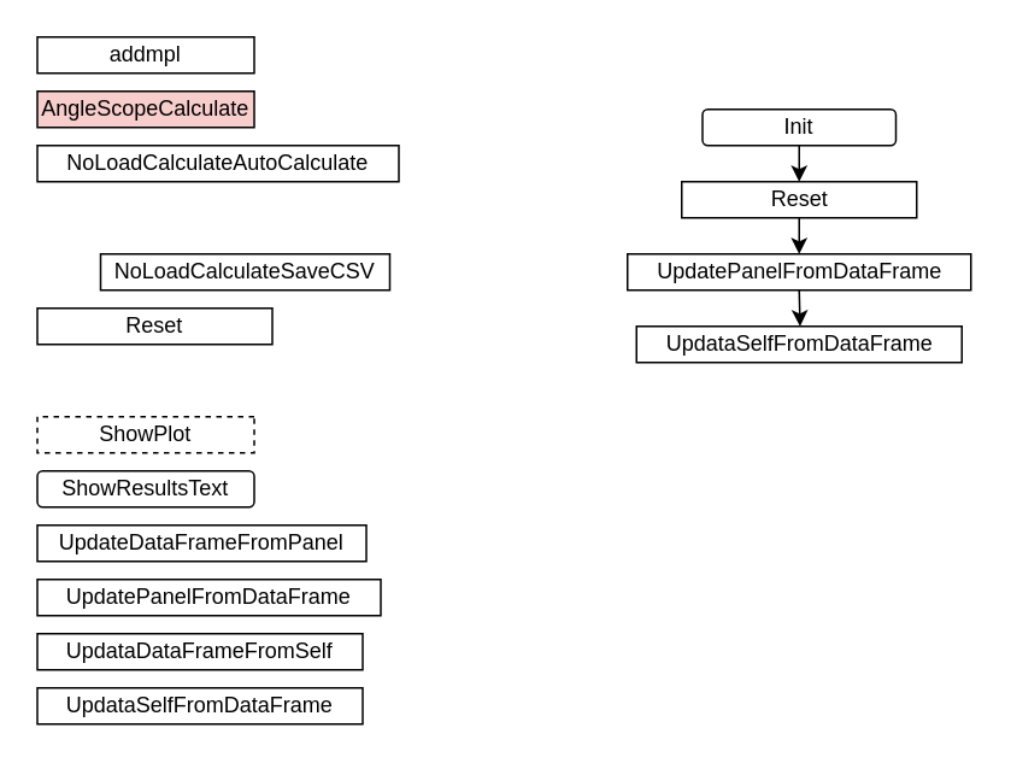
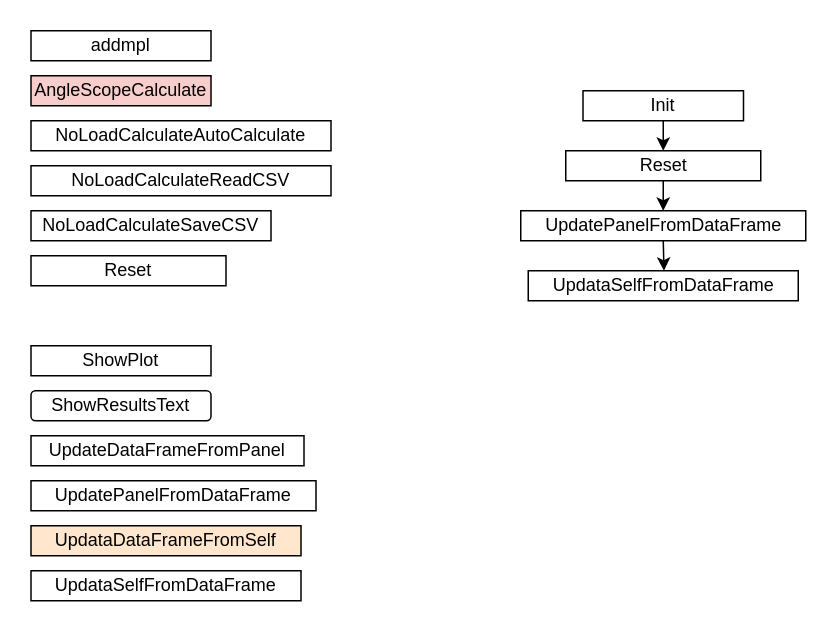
  <mxCell id="0" />
  <mxCell id="1" parent="0" />
  <mxCell id="2" value="addmpl" style="rounded=0;whiteSpace=wrap;html=1;flipV=0;flipH=1;" parent="1" vertex="1"><mxGeometry x="20" y="20" width="120" height="20" as="geometry" /></mxCell>
  <mxCell id="3" value="AngleScopeCalculate" style="rounded=0;whiteSpace=wrap;html=1;flipV=0;flipH=1;fillColor=#f8cecc;" parent="1" vertex="1"><mxGeometry x="20" y="50" width="120" height="20" as="geometry" /></mxCell>
  <mxCell id="4" value="NoLoadCalculateAutoCalculate" style="rounded=0;whiteSpace=wrap;html=1;flipV=0;flipH=1;" parent="1" vertex="1"><mxGeometry x="20" y="80" width="200" height="20" as="geometry" /></mxCell>
- <mxCell id="5" value="NoLoadCalculateSaveCSV" style="rounded=0;whiteSpace=wrap;html=1;flipV=0;flipH=1;" parent="1" vertex="1"><mxGeometry x="55" y="140" width="160" height="20" as="geometry" /></mxCell>
+ <mxCell id="5" value="NoLoadCalculateSaveCSV" style="rounded=0;whiteSpace=wrap;html=1;flipV=0;flipH=1;" parent="1" vertex="1"><mxGeometry x="20" y="140" width="160" height="20" as="geometry" /></mxCell>
+ <mxCell id="6" value="NoLoadCalculateReadCSV" style="rounded=0;whiteSpace=wrap;html=1;flipV=0;flipH=1;" parent="1" vertex="1"><mxGeometry x="20" y="110" width="200" height="20" as="geometry" /></mxCell>
  <mxCell id="7" value="Reset" style="rounded=0;whiteSpace=wrap;html=1;flipV=0;flipH=1;" parent="1" vertex="1"><mxGeometry x="20" y="170" width="130" height="20" as="geometry" /></mxCell>
- <mxCell id="8" value="ShowPlot" style="rounded=0;whiteSpace=wrap;html=1;flipV=0;flipH=1;dashed=1;" parent="1" vertex="1"><mxGeometry x="20" y="230" width="120" height="20" as="geometry" /></mxCell>
+ <mxCell id="8" value="ShowPlot" style="rounded=0;whiteSpace=wrap;html=1;flipV=0;flipH=1;" parent="1" vertex="1"><mxGeometry x="20" y="230" width="120" height="20" as="geometry" /></mxCell>
  <mxCell id="9" value="ShowResultsText" style="whiteSpace=wrap;html=1;flipV=0;flipH=1;rounded=1;" parent="1" vertex="1"><mxGeometry x="20" y="260" width="120" height="20" as="geometry" /></mxCell>
  <mxCell id="10" value="UpdateDataFrameFromPanel" style="rounded=0;whiteSpace=wrap;html=1;flipV=0;flipH=1;" parent="1" vertex="1"><mxGeometry x="20" y="290" width="182" height="20" as="geometry" /></mxCell>
  <mxCell id="11" value="&lt;span style=&quot;white-space: normal&quot;&gt;UpdatePanelFromDataFrame&lt;/span&gt;" style="rounded=0;whiteSpace=wrap;html=1;flipV=0;flipH=1;" parent="1" vertex="1"><mxGeometry x="20" y="320" width="190" height="20" as="geometry" /></mxCell>
- <mxCell id="12" value="UpdataDataFrameFromSelf" style="rounded=0;whiteSpace=wrap;html=1;flipV=0;flipH=1;" parent="1" vertex="1"><mxGeometry x="20" y="350" width="180" height="20" as="geometry" /></mxCell>
+ <mxCell id="12" value="UpdataDataFrameFromSelf" style="rounded=0;whiteSpace=wrap;html=1;flipV=0;flipH=1;fillColor=#ffe6cc;" parent="1" vertex="1"><mxGeometry x="20" y="350" width="180" height="20" as="geometry" /></mxCell>
  <mxCell id="13" value="UpdataSelfFromDataFrame" style="rounded=0;whiteSpace=wrap;html=1;flipV=0;flipH=1;" parent="1" vertex="1"><mxGeometry x="20" y="380" width="180" height="20" as="geometry" /></mxCell>
  <mxCell id="14" style="edgeStyle=orthogonalEdgeStyle;rounded=0;orthogonalLoop=1;jettySize=auto;html=1;exitX=0.5;exitY=1;exitDx=0;exitDy=0;entryX=0.5;entryY=0;entryDx=0;entryDy=0;" parent="1" source="15" target="17" edge="1"><mxGeometry relative="1" as="geometry" /></mxCell>
- <mxCell id="15" value="Init" style="whiteSpace=wrap;html=1;rounded=1;" parent="1" vertex="1"><mxGeometry x="388" y="60" width="107" height="20" as="geometry" /></mxCell>
+ <mxCell id="15" value="Init" style="rounded=0;whiteSpace=wrap;html=1;" parent="1" vertex="1"><mxGeometry x="388" y="60" width="107" height="20" as="geometry" /></mxCell>
  <mxCell id="16" style="edgeStyle=orthogonalEdgeStyle;rounded=0;orthogonalLoop=1;jettySize=auto;html=1;exitX=0.5;exitY=1;exitDx=0;exitDy=0;entryX=0.5;entryY=0;entryDx=0;entryDy=0;" parent="1" source="17" target="19" edge="1"><mxGeometry relative="1" as="geometry" /></mxCell>
  <mxCell id="17" value="Reset" style="rounded=0;whiteSpace=wrap;html=1;" parent="1" vertex="1"><mxGeometry x="376.5" y="100" width="130" height="20" as="geometry" /></mxCell>
  <mxCell id="18" style="edgeStyle=orthogonalEdgeStyle;rounded=0;orthogonalLoop=1;jettySize=auto;html=1;exitX=0.5;exitY=1;exitDx=0;exitDy=0;entryX=0.5;entryY=0;entryDx=0;entryDy=0;" parent="1" source="19" edge="1"><mxGeometry relative="1" as="geometry"><mxPoint x="442" y="180" as="targetPoint" /></mxGeometry></mxCell>
  <mxCell id="19" value="&lt;span style=&quot;white-space: normal&quot;&gt;UpdatePanelFromDataFrame&lt;/span&gt;" style="rounded=0;whiteSpace=wrap;html=1;flipV=0;flipH=1;" parent="1" vertex="1"><mxGeometry x="346.5" y="140" width="190" height="20" as="geometry" /></mxCell>
  <mxCell id="20" value="UpdataSelfFromDataFrame" style="rounded=0;whiteSpace=wrap;html=1;flipV=0;flipH=1;" parent="1" vertex="1"><mxGeometry x="351.5" y="180" width="180" height="20" as="geometry" /></mxCell>
